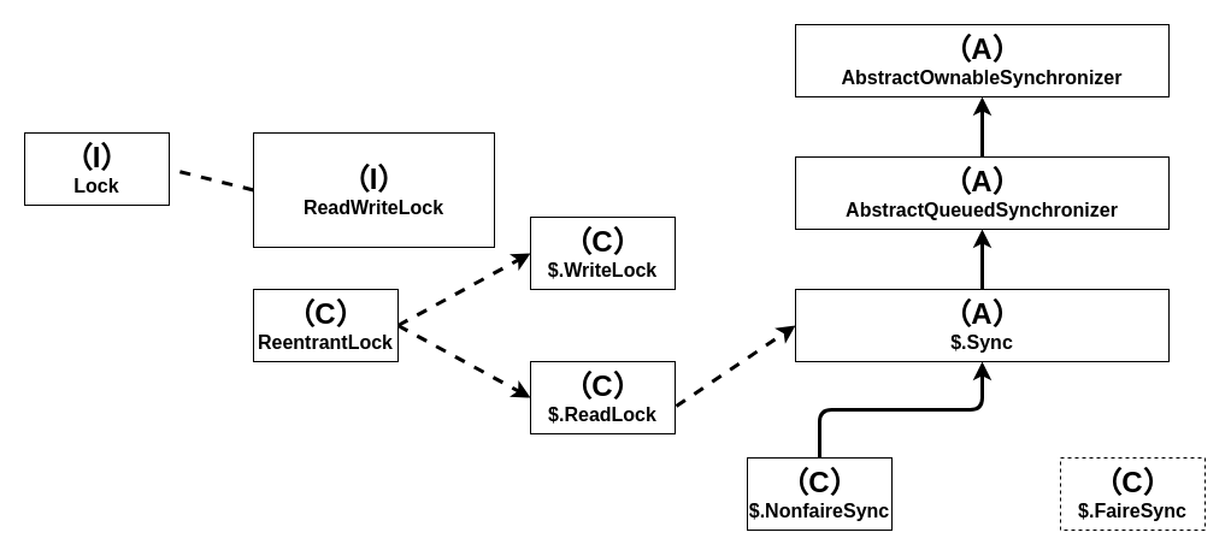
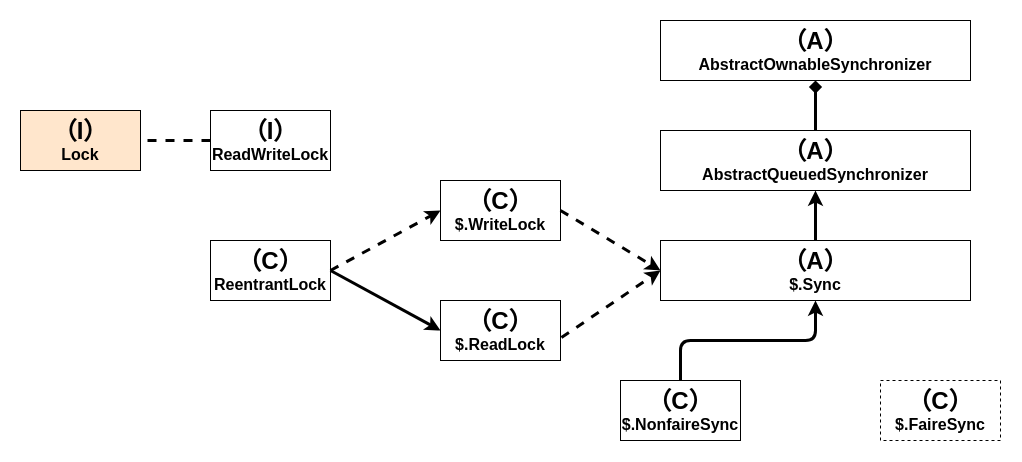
  <mxCell id="0" />
  <mxCell id="1" parent="0" />
- <mxCell id="2" value="&lt;div&gt;&lt;b&gt;&lt;font style=&quot;font-size: 24px&quot;&gt;（I）&lt;/font&gt;&lt;/b&gt;&lt;/div&gt;&lt;div&gt;&lt;b&gt;&lt;font size=&quot;3&quot;&gt;Lock&lt;/font&gt;&lt;/b&gt;&lt;br&gt;&lt;/div&gt;" style="rounded=0;whiteSpace=wrap;html=1;" vertex="1" parent="1"><mxGeometry x="20" y="110" width="120" height="60" as="geometry" /></mxCell>
+ <mxCell id="2" value="&lt;div&gt;&lt;b&gt;&lt;font style=&quot;font-size: 24px&quot;&gt;（I）&lt;/font&gt;&lt;/b&gt;&lt;/div&gt;&lt;div&gt;&lt;b&gt;&lt;font size=&quot;3&quot;&gt;Lock&lt;/font&gt;&lt;/b&gt;&lt;br&gt;&lt;/div&gt;" style="rounded=0;whiteSpace=wrap;html=1;fillColor=#ffe6cc;" vertex="1" parent="1"><mxGeometry x="20" y="110" width="120" height="60" as="geometry" /></mxCell>
  <mxCell id="3" value="&lt;div&gt;&lt;b&gt;&lt;font style=&quot;font-size: 24px&quot;&gt;（C）&lt;/font&gt;&lt;/b&gt;&lt;/div&gt;&lt;div&gt;&lt;b&gt;&lt;font size=&quot;3&quot;&gt;ReentrantLock&lt;/font&gt;&lt;/b&gt;&lt;br&gt;&lt;/div&gt;" style="rounded=0;whiteSpace=wrap;html=1;" vertex="1" parent="1"><mxGeometry x="210" y="240" width="120" height="60" as="geometry" /></mxCell>
  <mxCell id="4" value="&lt;div&gt;&lt;b&gt;&lt;font style=&quot;font-size: 24px&quot;&gt;（A）&lt;/font&gt;&lt;/b&gt;&lt;/div&gt;&lt;div&gt;&lt;b&gt;&lt;font size=&quot;3&quot;&gt;AbstractOwnableSynchronizer&lt;/font&gt;&lt;/b&gt;&lt;br&gt;&lt;/div&gt;" style="rounded=0;whiteSpace=wrap;html=1;" vertex="1" parent="1"><mxGeometry x="660" y="20" width="310" height="60" as="geometry" /></mxCell>
  <mxCell id="5" value="&lt;div&gt;&lt;b&gt;&lt;font style=&quot;font-size: 24px&quot;&gt;（A）&lt;/font&gt;&lt;/b&gt;&lt;/div&gt;&lt;div&gt;&lt;b&gt;&lt;font size=&quot;3&quot;&gt;AbstractQueuedSynchronizer&lt;/font&gt;&lt;/b&gt;&lt;br&gt;&lt;/div&gt;" style="rounded=0;whiteSpace=wrap;html=1;" vertex="1" parent="1"><mxGeometry x="660" y="130" width="310" height="60" as="geometry" /></mxCell>
  <mxCell id="6" value="&lt;div&gt;&lt;b&gt;&lt;font style=&quot;font-size: 24px&quot;&gt;（A）&lt;/font&gt;&lt;/b&gt;&lt;/div&gt;&lt;div&gt;&lt;b&gt;&lt;font size=&quot;3&quot;&gt;$.Sync&lt;/font&gt;&lt;/b&gt;&lt;br&gt;&lt;/div&gt;" style="rounded=0;whiteSpace=wrap;html=1;" vertex="1" parent="1"><mxGeometry x="660" y="240" width="310" height="60" as="geometry" /></mxCell>
- <mxCell id="7" value="" style="endArrow=classic;html=1;dashed=1;strokeWidth=3;entryX=0;entryY=0.5;entryDx=0;entryDy=0;exitX=1;exitY=0.5;exitDx=0;exitDy=0;" edge="1" parent="1" source="3" target="16"><mxGeometry width="50" height="50" relative="1" as="geometry"><mxPoint x="260" y="440" as="sourcePoint" /><mxPoint x="310" y="390" as="targetPoint" /></mxGeometry></mxCell>
+ <mxCell id="7" value="" style="endArrow=classic;html=1;dashed=0;strokeWidth=3;entryX=0;entryY=0.5;entryDx=0;entryDy=0;exitX=1;exitY=0.5;exitDx=0;exitDy=0;" edge="1" parent="1" source="3" target="16"><mxGeometry width="50" height="50" relative="1" as="geometry"><mxPoint x="260" y="440" as="sourcePoint" /><mxPoint x="310" y="390" as="targetPoint" /></mxGeometry></mxCell>
  <mxCell id="8" value="" style="endArrow=classic;html=1;strokeWidth=3;entryX=0.5;entryY=1;entryDx=0;entryDy=0;exitX=0.5;exitY=0;exitDx=0;exitDy=0;" edge="1" parent="1" source="6" target="5"><mxGeometry width="50" height="50" relative="1" as="geometry"><mxPoint x="410" y="250" as="sourcePoint" /><mxPoint x="410" y="170" as="targetPoint" /></mxGeometry></mxCell>
- <mxCell id="9" value="" style="endArrow=classic;html=1;strokeWidth=3;" edge="1" parent="1" source="5" target="4"><mxGeometry width="50" height="50" relative="1" as="geometry"><mxPoint x="825" y="250" as="sourcePoint" /><mxPoint x="825" y="200" as="targetPoint" /></mxGeometry></mxCell>
+ <mxCell id="9" value="" style="endArrow=diamond;html=1;strokeWidth=3;" edge="1" parent="1" source="5" target="4"><mxGeometry width="50" height="50" relative="1" as="geometry"><mxPoint x="825" y="250" as="sourcePoint" /><mxPoint x="825" y="200" as="targetPoint" /></mxGeometry></mxCell>
  <mxCell id="10" value="&lt;div&gt;&lt;b&gt;&lt;font style=&quot;font-size: 24px&quot;&gt;（C）&lt;/font&gt;&lt;/b&gt;&lt;/div&gt;&lt;div&gt;&lt;b&gt;&lt;font size=&quot;3&quot;&gt;$.NonfaireSync&lt;/font&gt;&lt;/b&gt;&lt;/div&gt;" style="rounded=0;whiteSpace=wrap;html=1;" vertex="1" parent="1"><mxGeometry x="620" y="380" width="120" height="60" as="geometry" /></mxCell>
  <mxCell id="11" value="&lt;div&gt;&lt;b&gt;&lt;font style=&quot;font-size: 24px&quot;&gt;（C）&lt;/font&gt;&lt;/b&gt;&lt;/div&gt;&lt;div&gt;&lt;b&gt;&lt;font size=&quot;3&quot;&gt;$.FaireSync&lt;/font&gt;&lt;/b&gt;&lt;/div&gt;" style="rounded=0;whiteSpace=wrap;html=1;dashed=1;" vertex="1" parent="1"><mxGeometry x="880" y="380" width="120" height="60" as="geometry" /></mxCell>
  <mxCell id="12" value="" style="endArrow=classic;html=1;strokeWidth=3;exitX=0.5;exitY=0;exitDx=0;exitDy=0;entryX=0.5;entryY=1;entryDx=0;entryDy=0;edgeStyle=orthogonalEdgeStyle;" edge="1" parent="1" source="10" target="6"><mxGeometry width="50" height="50" relative="1" as="geometry"><mxPoint x="825" y="250" as="sourcePoint" /><mxPoint x="810" y="310" as="targetPoint" /></mxGeometry></mxCell>
- <mxCell id="13" value="&lt;div&gt;&lt;b&gt;&lt;font style=&quot;font-size: 24px&quot;&gt;（I）&lt;/font&gt;&lt;/b&gt;&lt;/div&gt;&lt;div&gt;&lt;b&gt;&lt;font size=&quot;3&quot;&gt;ReadWriteLock&lt;/font&gt;&lt;/b&gt;&lt;br&gt;&lt;/div&gt;" style="rounded=0;whiteSpace=wrap;html=1;" vertex="1" parent="1"><mxGeometry x="210" y="110" width="200" height="95" as="geometry" /></mxCell>
+ <mxCell id="13" value="&lt;div&gt;&lt;b&gt;&lt;font style=&quot;font-size: 24px&quot;&gt;（I）&lt;/font&gt;&lt;/b&gt;&lt;/div&gt;&lt;div&gt;&lt;b&gt;&lt;font size=&quot;3&quot;&gt;ReadWriteLock&lt;/font&gt;&lt;/b&gt;&lt;br&gt;&lt;/div&gt;" style="rounded=0;whiteSpace=wrap;html=1;" vertex="1" parent="1"><mxGeometry x="210" y="110" width="120" height="60" as="geometry" /></mxCell>
  <mxCell id="14" value="" style="endArrow=none;html=1;dashed=1;strokeWidth=3;entryX=1;entryY=0.5;entryDx=0;entryDy=0;exitX=0;exitY=0.5;exitDx=0;exitDy=0;" edge="1" parent="1" source="13" target="2"><mxGeometry width="50" height="50" relative="1" as="geometry"><mxPoint x="340" y="280" as="sourcePoint" /><mxPoint x="520" y="280" as="targetPoint" /></mxGeometry></mxCell>
  <mxCell id="15" value="&lt;div&gt;&lt;b&gt;&lt;font style=&quot;font-size: 24px&quot;&gt;（C）&lt;/font&gt;&lt;/b&gt;&lt;/div&gt;&lt;div&gt;&lt;b&gt;&lt;font size=&quot;3&quot;&gt;$.WriteLock&lt;/font&gt;&lt;/b&gt;&lt;/div&gt;" style="rounded=0;whiteSpace=wrap;html=1;" vertex="1" parent="1"><mxGeometry x="440" y="180" width="120" height="60" as="geometry" /></mxCell>
  <mxCell id="16" value="&lt;div&gt;&lt;b&gt;&lt;font style=&quot;font-size: 24px&quot;&gt;（C）&lt;/font&gt;&lt;/b&gt;&lt;/div&gt;&lt;div&gt;&lt;b&gt;&lt;font size=&quot;3&quot;&gt;$.ReadLock&lt;/font&gt;&lt;/b&gt;&lt;/div&gt;" style="rounded=0;whiteSpace=wrap;html=1;" vertex="1" parent="1"><mxGeometry x="440" y="300" width="120" height="60" as="geometry" /></mxCell>
  <mxCell id="17" value="" style="endArrow=classic;html=1;dashed=1;strokeWidth=3;entryX=0;entryY=0.5;entryDx=0;entryDy=0;" edge="1" parent="1" target="15"><mxGeometry width="50" height="50" relative="1" as="geometry"><mxPoint x="330" y="270" as="sourcePoint" /><mxPoint x="450" y="340" as="targetPoint" /></mxGeometry></mxCell>
+ <mxCell id="18" value="" style="endArrow=classic;html=1;dashed=1;strokeWidth=3;entryX=0;entryY=0.5;entryDx=0;entryDy=0;exitX=1;exitY=0.5;exitDx=0;exitDy=0;" edge="1" parent="1" source="15" target="6"><mxGeometry width="50" height="50" relative="1" as="geometry"><mxPoint x="340" y="280" as="sourcePoint" /><mxPoint x="450" y="220" as="targetPoint" /></mxGeometry></mxCell>
  <mxCell id="19" value="" style="endArrow=classic;html=1;dashed=1;strokeWidth=3;exitX=1.008;exitY=0.617;exitDx=0;exitDy=0;exitPerimeter=0;" edge="1" parent="1" source="16"><mxGeometry width="50" height="50" relative="1" as="geometry"><mxPoint x="570" y="220" as="sourcePoint" /><mxPoint x="660" y="270" as="targetPoint" /></mxGeometry></mxCell>
